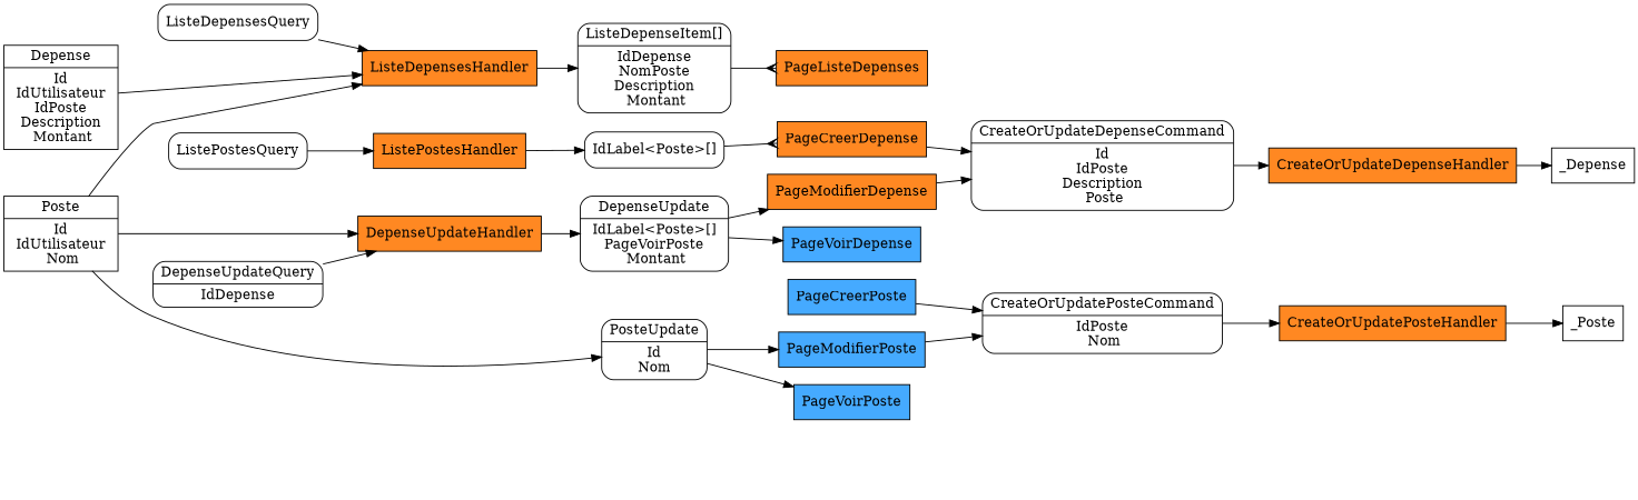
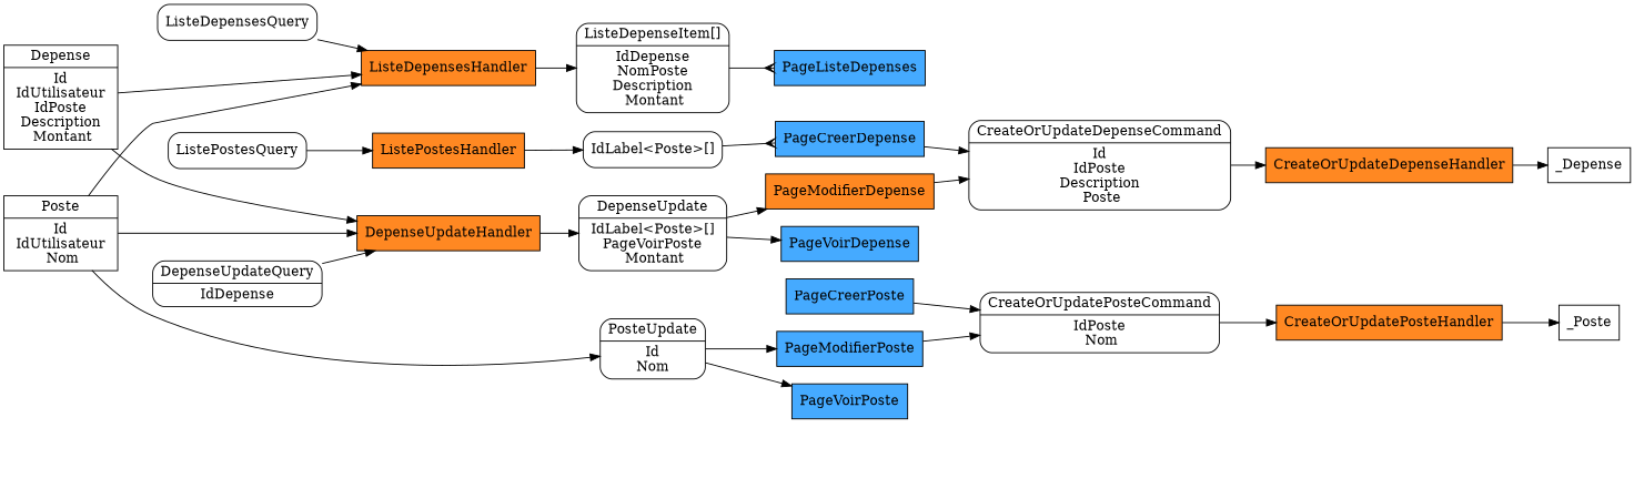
  digraph {
    rankdir=LR
    node [shape=box]
    rank_entites [shape=record style=invis]
    rank_requetes [shape=Mrecord style=invis]
    rank_queryHandlers [fillcolor="#ff8822" style=invis]
    rank_retourRequete [shape=Mrecord style=invis]
    rank_pages [fillcolor="#45aaff" style=invis]
    rank_commandes [shape=Mrecord style=invis]
    n7 [label="{{Depense | Id \n IdUtilisateur \n IdPoste \n Description \n Montant}}" shape=record]
    n8 [label="{{Poste | Id \n IdUtilisateur \n Nom}}" shape=record]
    n9 [label="{{ListeDepensesQuery}}" shape=Mrecord]
    n10 [label="{{DepenseUpdateQuery | IdDepense}}" shape=Mrecord]
    ListePostesQuery [shape=Mrecord]
    ListeDepensesHandler [fillcolor="#ff8822" style=filled]
    DepenseUpdateHandler [fillcolor="#ff8822" style=filled]
    ListePostesHandler [fillcolor="#ff8822" style=filled]
    n15 [label="{{DepenseUpdate | IdLabel\<Poste\>[] \n PageVoirPoste \n Montant}}" shape=Mrecord]
    n16 [label="{{IdLabel\<Poste\>[]}}" shape=Mrecord]
    n17 [label="{{PosteUpdate | Id \n Nom \n}}" shape=Mrecord]
    n18 [label="{{ListeDepenseItem[] | IdDepense \n NomPoste \n Description \n Montant}}" shape=Mrecord]
-   PageCreerDepense [fillcolor="#ff8822" style=filled]
+   PageCreerDepense [fillcolor="#45aaff" style=filled]
    PageModifierDepense [fillcolor="#ff8822" style=filled]
    PageVoirDepense [fillcolor="#45aaff" style=filled]
    PageVoirPoste [fillcolor="#45aaff" style=filled]
    PageCreerPoste [fillcolor="#45aaff" style=filled]
    PageModifierPoste [fillcolor="#45aaff" style=filled]
-   PageListeDepenses [fillcolor="#ff8822" style=filled]
+   PageListeDepenses [fillcolor="#45aaff" style=filled]
    n26 [label="{{CreateOrUpdatePosteCommand | IdPoste \n Nom}}" shape=Mrecord]
    n27 [label="{{CreateOrUpdateDepenseCommand | Id \n IdPoste \n Description \n Poste}}" shape=Mrecord]
    CreateOrUpdateDepenseHandler [fillcolor="#ff8822" style=filled]
    CreateOrUpdatePosteHandler [fillcolor="#ff8822" style=filled]
    _Depense
    _Poste
    subgraph sub_1 {
      rank_entites
      rank_requetes
      rank_queryHandlers
      rank_retourRequete
      rank_pages
      rank_commandes
    }
    subgraph sub_2 {
      rank=same
      rank_entites
      n7
      n8
    }
    subgraph sub_3 {
      rank=same
      rank_requetes
      n9
      n10
      ListePostesQuery
    }
    subgraph sub_4 {
      rank=same
      rank_queryHandlers
      ListeDepensesHandler
      DepenseUpdateHandler
      ListePostesHandler
    }
    subgraph sub_5 {
      rank=same
      rank_retourRequete
      n15
      n16
      n17
      n18
    }
    subgraph sub_6 {
      rank=same
      rank_pages
      PageCreerDepense
      PageModifierDepense
      PageVoirDepense
      PageVoirPoste
      PageCreerPoste
      PageModifierPoste
      PageListeDepenses
    }
    subgraph sub_7 {
      rank=same
      rank_commandes
      n26
      n27
    }
    subgraph sub_8 {
      rank=same
      CreateOrUpdateDepenseHandler
      CreateOrUpdatePosteHandler
    }
    subgraph sub_9 {
      rank=same
      _Depense
      _Poste
    }
    rank_entites -> rank_requetes [style=invis]
    rank_requetes -> rank_queryHandlers [style=invis]
    rank_queryHandlers -> rank_retourRequete [style=invis]
    rank_retourRequete -> rank_pages [style=invis]
    rank_pages -> rank_commandes [style=invis]
    rank_commandes -> rank_retourRequete [style=invis]
    n7 -> ListeDepensesHandler
+   n7 -> DepenseUpdateHandler
    n8 -> ListeDepensesHandler
    n8 -> DepenseUpdateHandler
    n8 -> n17
    n9 -> ListeDepensesHandler
    n10 -> DepenseUpdateHandler
    ListePostesQuery -> ListePostesHandler
    ListeDepensesHandler -> n18
    DepenseUpdateHandler -> n15
    ListePostesHandler -> n16
    n15 -> PageModifierDepense
    n15 -> PageVoirDepense
    n16 -> PageCreerDepense [arrowhead=crow]
    n17 -> PageVoirPoste
    n17 -> PageModifierPoste
    n18 -> PageListeDepenses [arrowhead=crow]
    PageCreerDepense -> n27
    PageModifierDepense -> n27
    PageCreerPoste -> n26
    PageModifierPoste -> n26
    n26 -> CreateOrUpdatePosteHandler
    n27 -> CreateOrUpdateDepenseHandler
    CreateOrUpdateDepenseHandler -> _Depense
    CreateOrUpdatePosteHandler -> _Poste
  }
